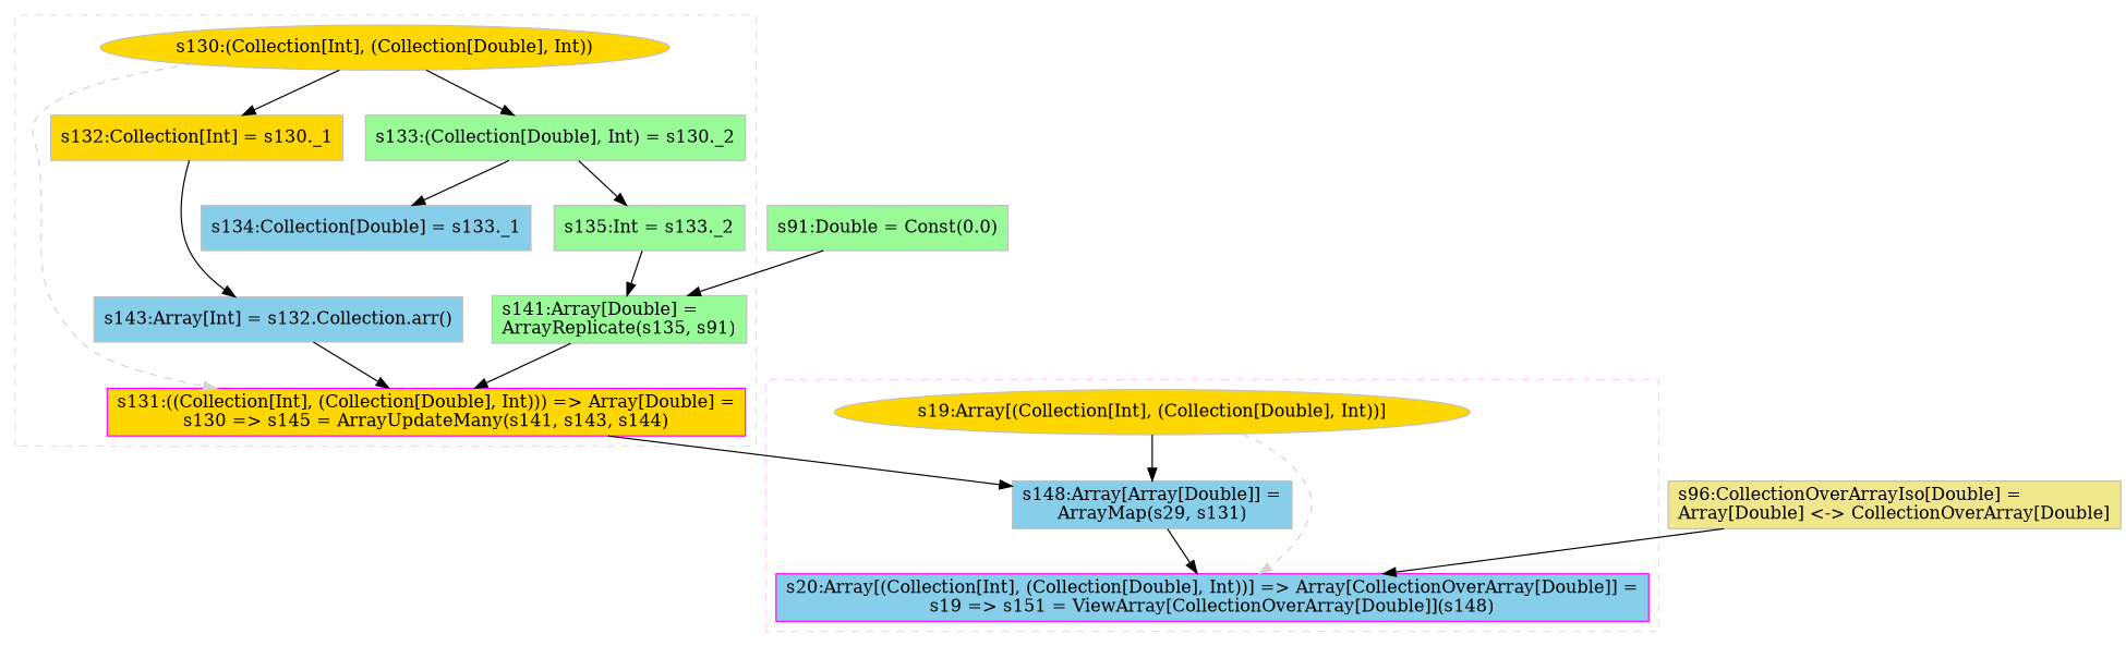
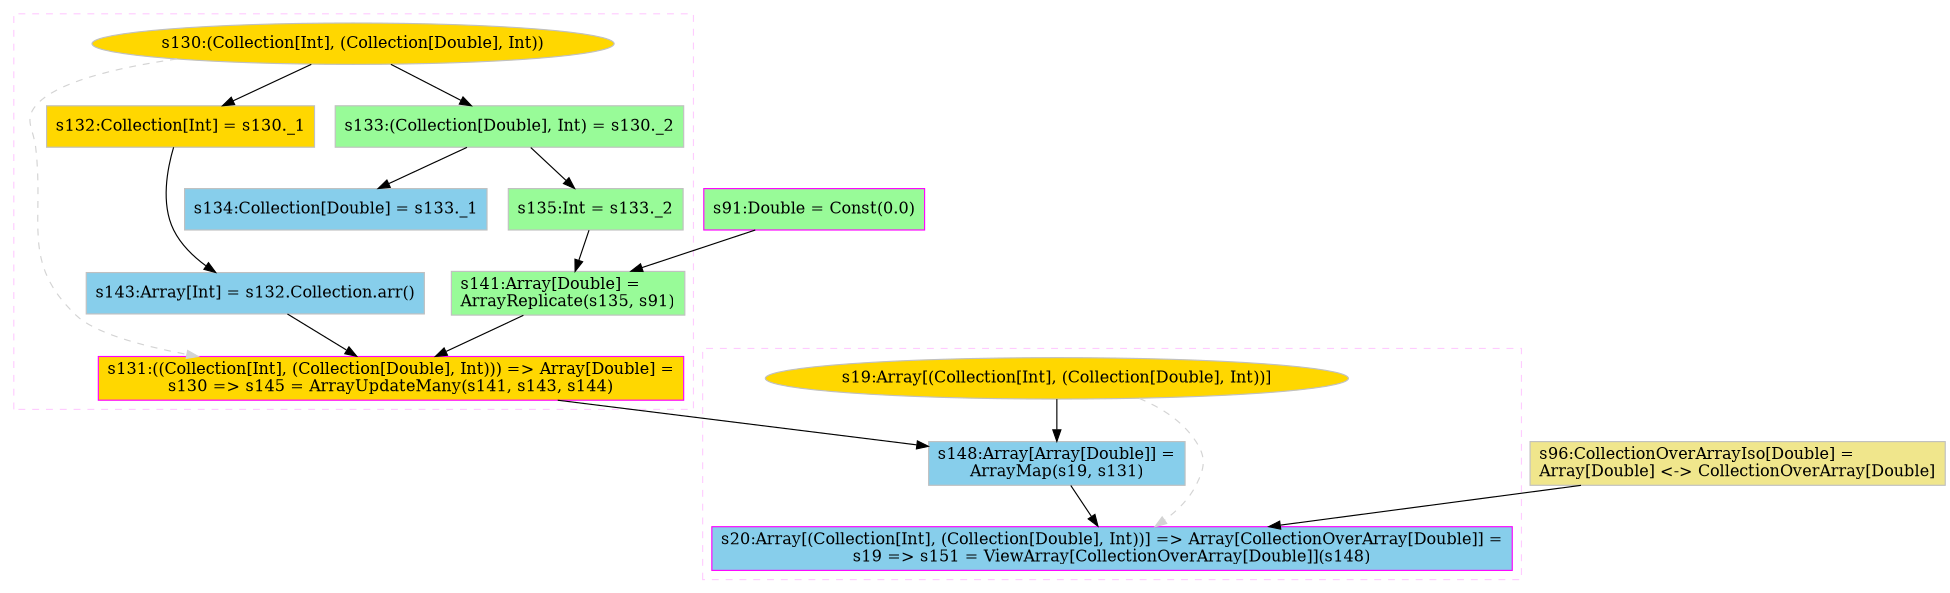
  digraph {
    concentrate=true
    node [color=gray fillcolor=gold style=filled shape=box]
    edge [style=solid]
    n1 [label="s130:(Collection[Int], (Collection[Double], Int))" shape=""]
    n2 [color=magenta label="s131:((Collection[Int], (Collection[Double], Int))) => Array[Double] =\ls130 => s145 = ArrayUpdateMany(s141, s143, s144)"]
    n3 [fillcolor=palegreen label="s133:(Collection[Double], Int) = s130._2"]
    n4 [fillcolor=palegreen label="s135:Int = s133._2"]
    n5 [fillcolor=palegreen label="s141:Array[Double] =\lArrayReplicate(s135, s91)"]
    n6 [label="s132:Collection[Int] = s130._1"]
    n7 [fillcolor=skyblue label="s143:Array[Int] = s132.Collection.arr()"]
    n8 [fillcolor=skyblue label="s134:Collection[Double] = s133._1"]
    n9 [label="s19:Array[(Collection[Int], (Collection[Double], Int))]" shape=""]
    n10 [color=magenta fillcolor=skyblue label="s20:Array[(Collection[Int], (Collection[Double], Int))] => Array[CollectionOverArray[Double]] =\ls19 => s151 = ViewArray[CollectionOverArray[Double]](s148)"]
-   n11 [fillcolor=skyblue label="s148:Array[Array[Double]] =\lArrayMap(s29, s131)"]
-   n12 [fillcolor=palegreen label="s91:Double = Const(0.0)"]
+   n11 [fillcolor=skyblue label="s148:Array[Array[Double]] =\lArrayMap(s19, s131)"]
+   n12 [color=magenta fillcolor=palegreen label="s91:Double = Const(0.0)"]
    n13 [fillcolor=khaki label="s96:CollectionOverArrayIso[Double] =\lArray[Double] <-> CollectionOverArray[Double]"]
    subgraph cluster_1 {
      color="#FFCCFF"
      style=dashed
      n3
      n4
      n5
      n6
      n7
      n8
      subgraph sub_2 {
        color="#FFCCFF"
        rank=source
        style=dashed
        n1
      }
      subgraph sub_3 {
        color="#FFCCFF"
        rank=sink
        style=dashed
        n2
      }
    }
    subgraph cluster_4 {
      color="#FFCCFF"
      style=dashed
      n11
      subgraph sub_5 {
        color="#FFCCFF"
        rank=source
        style=dashed
        n9
      }
      subgraph sub_6 {
        color="#FFCCFF"
        rank=sink
        style=dashed
        n10
      }
    }
    n1 -> n2 [color=lightgray style=dashed weight=0]
    n1 -> n3
    n1 -> n6
    n2 -> n11
    n3 -> n4
    n3 -> n8
    n4 -> n5
    n5 -> n2
    n6 -> n7
    n7 -> n2
    n9 -> n10 [color=lightgray style=dashed weight=0]
    n9 -> n11
    n11 -> n10
    n12 -> n5
    n13 -> n10
  }
